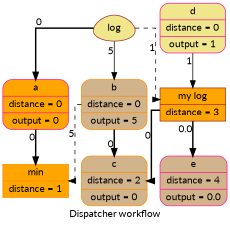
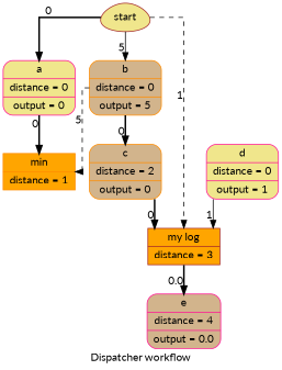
  digraph {
    fontname=Lato
    label="Dispatcher workflow"
    splines=ortho
    node [color=deeppink fillcolor=orange fontname=Lato shape=Mrecord style=filled]
    edge [fontname=Lato style=bold xlabel=0]
-   n1 [color=brown fillcolor=khaki label=log shape=egg]
-   n2 [label="{ a | distance = 0 | output = 0 }"]
+   n1 [color=brown fillcolor=khaki label=start shape=egg]
+   n2 [fillcolor=khaki label="{ a | distance = 0 | output = 0 }"]
    n3 [color=darkorange fillcolor=tan label="{ b | distance = 0 | output = 5 }"]
    n4 [color=brown label="{ my log | distance = 3 }" shape=record]
    n5 [fillcolor=khaki label="{ d | distance = 0 | output = 1 }"]
    n6 [color=darkorange label="{ min | distance = 1 }" shape=record]
    n7 [color=darkorange fillcolor=tan label="{ c | distance = 2 | output = 0 }"]
    n8 [fillcolor=tan label="{ e | distance = 4 | output = 0.0 }"]
    n1 -> n2
    n1 -> n3 [style=solid xlabel=5]
    n1 -> n4 [style=dashed xlabel=1]
    n2 -> n6
    n3 -> n6 [style=dashed xlabel=5]
    n3 -> n7
    n4 -> n8 [xlabel=0.0]
    n5 -> n4 [style=solid xlabel=1]
-   n4 -> n7
+   n7 -> n4
  }
